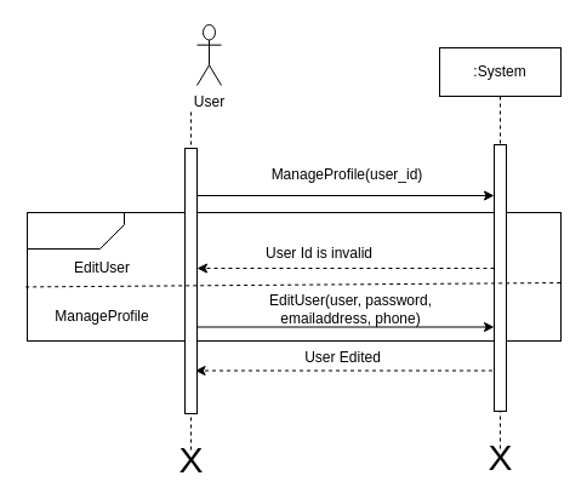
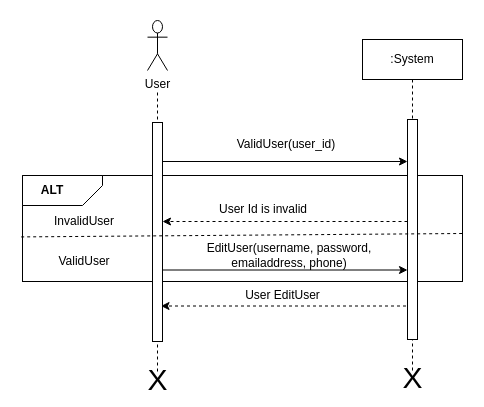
  <mxCell id="0" />
  <mxCell id="1" parent="0" />
  <mxCell id="2" value="" style="endArrow=none;dashed=1;html=1;rounded=0;" edge="1" parent="1"><mxGeometry width="50" height="50" relative="1" as="geometry"><mxPoint x="157" y="371" as="sourcePoint" /><mxPoint x="157" y="91" as="targetPoint" /></mxGeometry></mxCell>
  <mxCell id="3" value="" style="rounded=0;whiteSpace=wrap;html=1;imageHeight=29;" vertex="1" parent="1"><mxGeometry x="22" y="175" width="440" height="106" as="geometry" /></mxCell>
  <mxCell id="4" value=":System" style="shape=umlLifeline;perimeter=lifelinePerimeter;whiteSpace=wrap;html=1;container=0;dropTarget=0;collapsible=0;recursiveResize=0;outlineConnect=0;portConstraint=eastwest;newEdgeStyle={&quot;edgeStyle&quot;:&quot;elbowEdgeStyle&quot;,&quot;elbow&quot;:&quot;vertical&quot;,&quot;curved&quot;:0,&quot;rounded&quot;:0};" vertex="1" parent="1"><mxGeometry x="362" y="39" width="100" height="332" as="geometry" /></mxCell>
  <mxCell id="5" value="" style="html=1;points=[];perimeter=orthogonalPerimeter;outlineConnect=0;targetShapes=umlLifeline;portConstraint=eastwest;newEdgeStyle={&quot;edgeStyle&quot;:&quot;elbowEdgeStyle&quot;,&quot;elbow&quot;:&quot;vertical&quot;,&quot;curved&quot;:0,&quot;rounded&quot;:0};" vertex="1" parent="4"><mxGeometry x="45" y="80" width="10" height="220" as="geometry" /></mxCell>
- <mxCell id="6" value="User" style="shape=umlActor;verticalLabelPosition=bottom;verticalAlign=top;html=1;outlineConnect=0;" vertex="1" parent="1"><mxGeometry x="162" y="20" width="20" height="50" as="geometry" /></mxCell>
+ <mxCell id="6" value="User" style="shape=umlActor;verticalLabelPosition=bottom;verticalAlign=top;html=1;outlineConnect=0;" vertex="1" parent="1"><mxGeometry x="147" y="20" width="20" height="50" as="geometry" /></mxCell>
  <mxCell id="7" value="" style="html=1;points=[];perimeter=orthogonalPerimeter;outlineConnect=0;targetShapes=umlLifeline;portConstraint=eastwest;newEdgeStyle={&quot;edgeStyle&quot;:&quot;elbowEdgeStyle&quot;,&quot;elbow&quot;:&quot;vertical&quot;,&quot;curved&quot;:0,&quot;rounded&quot;:0};" vertex="1" parent="1"><mxGeometry x="152" y="122" width="10" height="219" as="geometry" /></mxCell>
  <mxCell id="8" value="" style="endArrow=classic;html=1;rounded=0;" edge="1" parent="1" target="5"><mxGeometry width="50" height="50" relative="1" as="geometry"><mxPoint x="162" y="161" as="sourcePoint" /><mxPoint x="322" y="161" as="targetPoint" /></mxGeometry></mxCell>
  <mxCell id="9" value="" style="html=1;labelBackgroundColor=#ffffff;startArrow=none;startFill=0;startSize=6;endArrow=classic;endFill=1;endSize=6;jettySize=auto;orthogonalLoop=1;strokeWidth=1;dashed=1;fontSize=14;rounded=0;" edge="1" parent="1"><mxGeometry width="60" height="60" relative="1" as="geometry"><mxPoint x="407" y="221" as="sourcePoint" /><mxPoint x="162" y="221" as="targetPoint" /></mxGeometry></mxCell>
- <mxCell id="10" value="ManageProfile(user_id)" style="text;strokeColor=none;align=center;fillColor=none;html=1;verticalAlign=middle;whiteSpace=wrap;rounded=0;" vertex="1" parent="1"><mxGeometry x="166" y="129" width="240" height="30" as="geometry" /></mxCell>
+ <mxCell id="10" value="ValidUser(user_id)" style="text;strokeColor=none;align=center;fillColor=none;html=1;verticalAlign=middle;whiteSpace=wrap;rounded=0;" vertex="1" parent="1"><mxGeometry x="166" y="129" width="240" height="30" as="geometry" /></mxCell>
  <mxCell id="11" value="User Id is invalid" style="text;strokeColor=none;align=center;fillColor=none;html=1;verticalAlign=middle;whiteSpace=wrap;rounded=0;" vertex="1" parent="1"><mxGeometry x="188" y="193.5" width="150" height="30" as="geometry" /></mxCell>
  <mxCell id="12" value="" style="endArrow=none;dashed=1;html=1;rounded=0;exitX=-0.003;exitY=0.634;exitDx=0;exitDy=0;exitPerimeter=0;" edge="1" parent="1"><mxGeometry width="50" height="50" relative="1" as="geometry"><mxPoint x="20.68" y="236.42" as="sourcePoint" /><mxPoint x="462" y="233" as="targetPoint" /></mxGeometry></mxCell>
  <mxCell id="13" value="" style="verticalLabelPosition=bottom;verticalAlign=top;html=1;shape=card;whiteSpace=wrap;size=20;arcSize=12;rotation=-180;" vertex="1" parent="1"><mxGeometry x="22" y="175" width="80" height="30" as="geometry" /></mxCell>
- <mxCell id="15" value="EditUser" style="text;strokeColor=none;align=center;fillColor=none;html=1;verticalAlign=middle;whiteSpace=wrap;rounded=0;" vertex="1" parent="1"><mxGeometry x="30" y="206" width="108" height="30" as="geometry" /></mxCell>
+ <mxCell id="14" value="&lt;b&gt;ALT&lt;/b&gt;" style="text;strokeColor=none;align=center;fillColor=none;html=1;verticalAlign=middle;whiteSpace=wrap;rounded=0;" vertex="1" parent="1"><mxGeometry x="22" y="175" width="60" height="30" as="geometry" /></mxCell>
+ <mxCell id="15" value="InvalidUser" style="text;strokeColor=none;align=center;fillColor=none;html=1;verticalAlign=middle;whiteSpace=wrap;rounded=0;" vertex="1" parent="1"><mxGeometry x="30" y="206" width="108" height="30" as="geometry" /></mxCell>
  <mxCell id="16" value="" style="html=1;labelBackgroundColor=#ffffff;startArrow=none;startFill=0;startSize=6;endArrow=classic;endFill=1;endSize=6;jettySize=auto;orthogonalLoop=1;strokeWidth=1;dashed=1;fontSize=14;rounded=0;" edge="1" parent="1"><mxGeometry width="60" height="60" relative="1" as="geometry"><mxPoint x="405.5" y="305.5" as="sourcePoint" /><mxPoint x="160.5" y="305.5" as="targetPoint" /></mxGeometry></mxCell>
- <mxCell id="17" value="User Edited" style="text;strokeColor=none;align=center;fillColor=none;html=1;verticalAlign=middle;whiteSpace=wrap;rounded=0;" vertex="1" parent="1"><mxGeometry x="215.75" y="280" width="132.5" height="30" as="geometry" /></mxCell>
- <mxCell id="18" value="ManageProfile" style="text;strokeColor=none;align=center;fillColor=none;html=1;verticalAlign=middle;whiteSpace=wrap;rounded=0;" vertex="1" parent="1"><mxGeometry x="30" y="246" width="108" height="30" as="geometry" /></mxCell>
+ <mxCell id="17" value="User EditUser" style="text;strokeColor=none;align=center;fillColor=none;html=1;verticalAlign=middle;whiteSpace=wrap;rounded=0;" vertex="1" parent="1"><mxGeometry x="215.75" y="280" width="132.5" height="30" as="geometry" /></mxCell>
+ <mxCell id="18" value="ValidUser" style="text;strokeColor=none;align=center;fillColor=none;html=1;verticalAlign=middle;whiteSpace=wrap;rounded=0;" vertex="1" parent="1"><mxGeometry x="30" y="246" width="108" height="30" as="geometry" /></mxCell>
  <mxCell id="19" value="&lt;font style=&quot;font-size: 30px;&quot;&gt;X&lt;/font&gt;" style="text;strokeColor=none;align=center;fillColor=none;html=1;verticalAlign=middle;whiteSpace=wrap;rounded=0;" vertex="1" parent="1"><mxGeometry x="144" y="374.01" width="27" height="10" as="geometry" /></mxCell>
  <mxCell id="20" value="&lt;font style=&quot;font-size: 30px;&quot;&gt;X&lt;/font&gt;" style="text;strokeColor=none;align=center;fillColor=none;html=1;verticalAlign=middle;whiteSpace=wrap;rounded=0;" vertex="1" parent="1"><mxGeometry x="399" y="372.29" width="27" height="10" as="geometry" /></mxCell>
- <mxCell id="21" value="EditUser(user, password, emailaddress, phone)" style="text;strokeColor=none;align=center;fillColor=none;html=1;verticalAlign=middle;whiteSpace=wrap;rounded=0;" vertex="1" parent="1"><mxGeometry x="202" y="240" width="174" height="30" as="geometry" /></mxCell>
+ <mxCell id="21" value="EditUser(username, password, emailaddress, phone)" style="text;strokeColor=none;align=center;fillColor=none;html=1;verticalAlign=middle;whiteSpace=wrap;rounded=0;" vertex="1" parent="1"><mxGeometry x="202" y="240" width="174" height="30" as="geometry" /></mxCell>
  <mxCell id="22" value="" style="endArrow=classic;html=1;rounded=0;" edge="1" parent="1"><mxGeometry width="50" height="50" relative="1" as="geometry"><mxPoint x="162" y="269.5" as="sourcePoint" /><mxPoint x="407" y="269.5" as="targetPoint" /></mxGeometry></mxCell>
